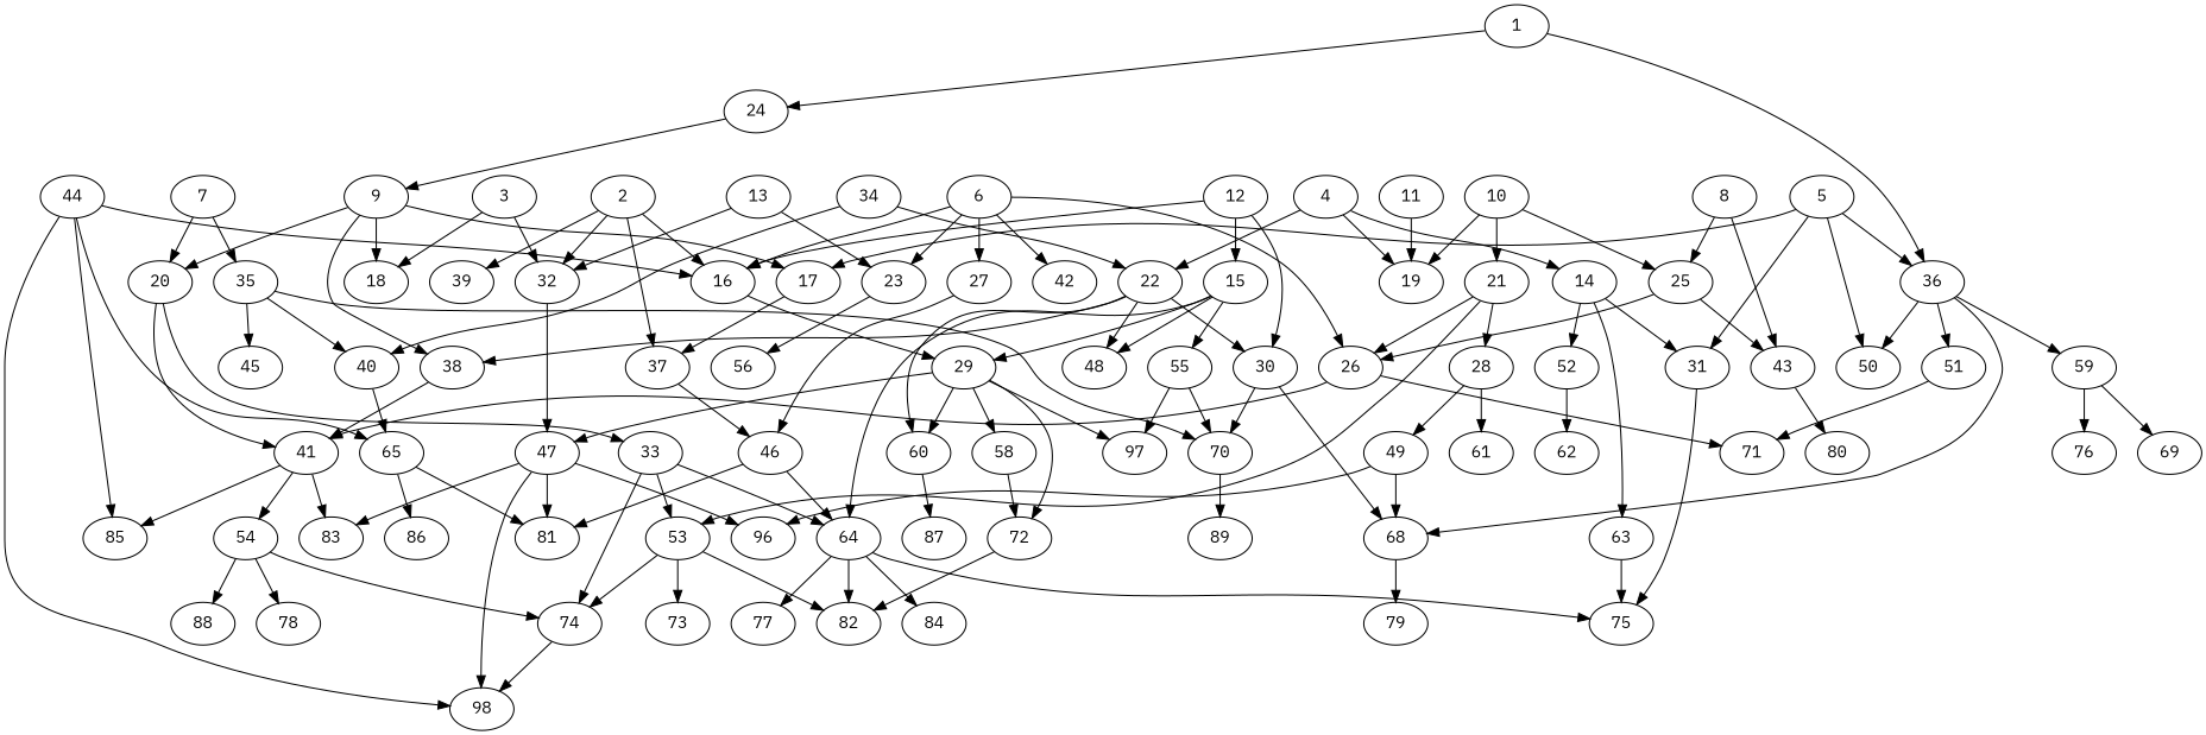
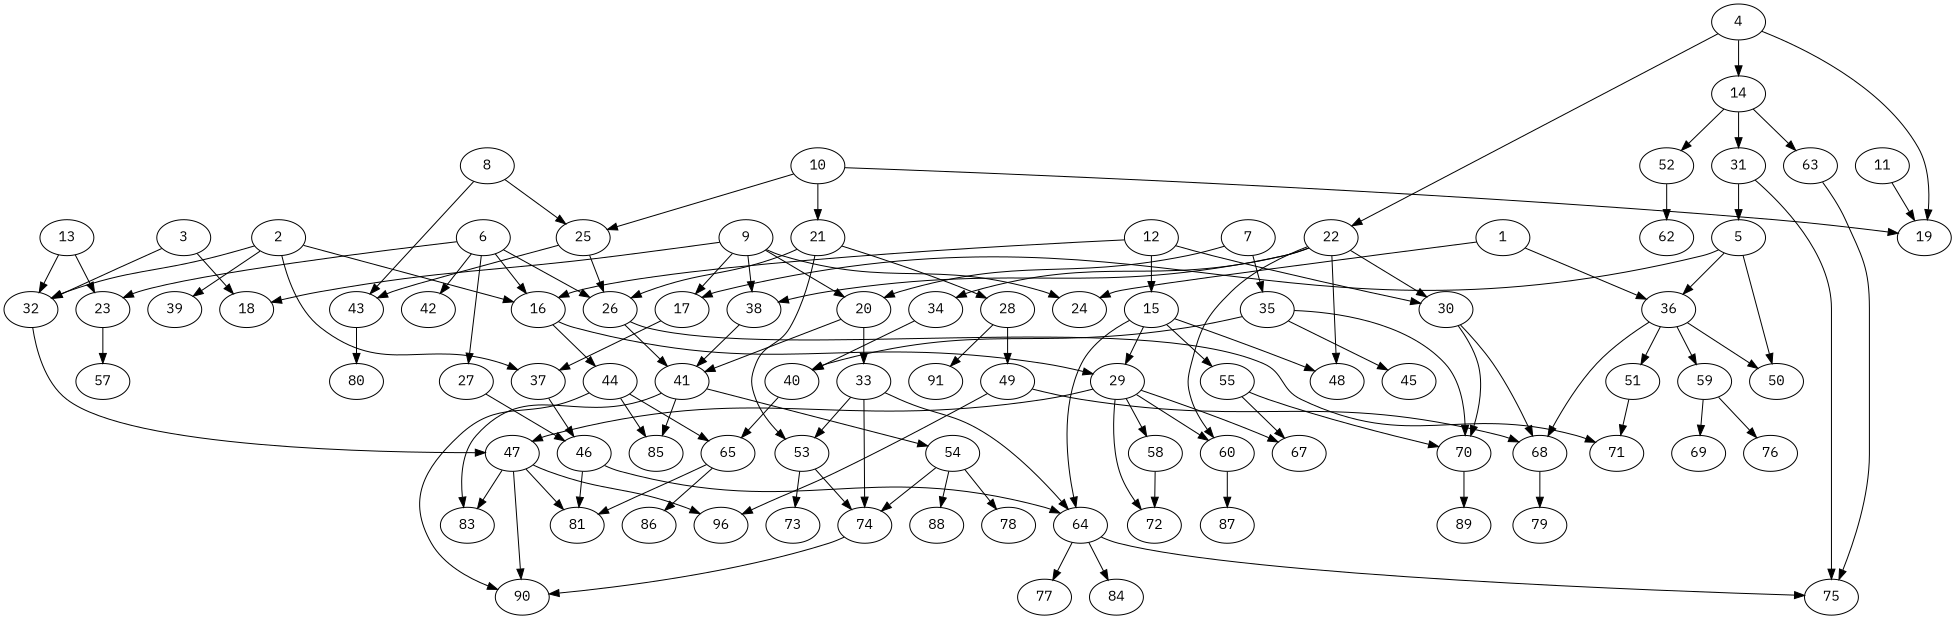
  digraph {
    fontname="IBM Plex Mono"
    node [alpha=0.18 fontname="IBM Plex Mono"]
    edge [fontname="IBM Plex Mono"]
    1 [alpha=0.19]
    24 [alpha=0.09]
    36 [alpha=0.14]
    50 [alpha=0.14]
    68 [alpha=0.13]
    51
    59 [alpha=0.05]
    79 [alpha=0.12]
    71 [alpha=0.20]
    69 [alpha=0.03]
    76 [alpha=0.13]
    2 [alpha=0.03]
    16 [alpha=0.06]
    32
    37 [alpha=0.17]
    39 [alpha=0.06]
    29
    44 [alpha=0.04]
    47
    46 [alpha=0.17]
    60 [alpha=0.11]
    58 [alpha=0.03]
-   67 [alpha=0.11 label=97]
+   67 [alpha=0.11]
    72 [alpha=0.05]
    65 [alpha=0.02]
    85 [alpha=0.03]
-   90 [alpha=0.17 label=98]
+   90 [alpha=0.17]
    83 [alpha=0.19]
    81 [alpha=0.10]
    n30 [alpha=0.15 label=96]
    64 [alpha=0.13]
    3 [alpha=0.04]
    18 [alpha=0.02]
    14 [alpha=0.20]
    4
    19 [alpha=0.08]
    22 [alpha=0.05]
    31 [alpha=0.16]
    52 [alpha=0.17]
    63 [alpha=0.10]
    38 [alpha=0.01]
    30 [alpha=0.12]
    48 [alpha=0.05]
    34 [alpha=0.11]
    75 [alpha=0.04]
    62 [alpha=0.13]
    41 [alpha=0.16]
    70 [alpha=0.06]
    40 [alpha=0.09]
    87
    5 [alpha=0.17]
    17
    55 [alpha=0.05]
    6 [alpha=0.17]
    23 [alpha=0.12]
    26 [alpha=0.14]
    27 [alpha=0.15]
    42 [alpha=0.03]
-   56 [alpha=0.19]
+   56 [alpha=0.19 label=57]
    54
    20 [alpha=0.00]
    7
    35 [alpha=0.14]
    33 [alpha=0.20]
    45 [alpha=0.07]
    53 [alpha=0.19]
    74 [alpha=0.11]
    89 [alpha=0.17]
    8 [alpha=0.03]
    25 [alpha=0.07]
    43 [alpha=0.01]
    80 [alpha=0.14]
    9 [alpha=0.11]
    10 [alpha=0.01]
    21 [alpha=0.14]
    28 [alpha=0.02]
    49 [alpha=0.17]
-   61 [alpha=0.20]
-   82 [alpha=0.11]
+   61 [alpha=0.20 label=91]
    73 [alpha=0.10]
    11 [alpha=0.14]
    12 [alpha=0.19]
    15 [alpha=0.11]
    77 [alpha=0.19]
    84 [alpha=0.07]
    13 [alpha=0.12]
    86 [alpha=0.10]
    78 [alpha=0.04]
    88 [alpha=0.04]
    1 -> 24
    1 -> 36
    36 -> 50
    36 -> 68
    36 -> 51
    36 -> 59
    68 -> 79
    51 -> 71
    59 -> 69
    59 -> 76
    2 -> 16
    2 -> 32
    2 -> 37
    2 -> 39
    16 -> 29
-   44 -> 16
+   16 -> 44
    32 -> 47
    37 -> 46
    29 -> 47
    29 -> 60
    29 -> 58
    29 -> 67
    29 -> 72
    44 -> 65
    44 -> 85
    44 -> 90
    47 -> 90
    47 -> 83
    47 -> 81
    47 -> n30
    46 -> 81
    46 -> 64
    60 -> 87
    58 -> 72
-   72 -> 82
    65 -> 81
    65 -> 86
    64 -> 75
-   64 -> 82
    64 -> 77
    64 -> 84
    3 -> 32
    3 -> 18
    14 -> 31
    14 -> 52
    14 -> 63
    4 -> 14
    4 -> 19
    4 -> 22
    22 -> 60
    22 -> 38
    22 -> 30
    22 -> 48
-   34 -> 22
+   22 -> 34
    31 -> 75
    52 -> 62
    63 -> 75
    38 -> 41
    30 -> 68
    30 -> 70
    34 -> 40
    41 -> 85
    41 -> 83
    41 -> 54
    70 -> 89
    40 -> 65
    5 -> 36
    5 -> 50
-   5 -> 31
+   31 -> 5
    5 -> 17
    17 -> 37
    55 -> 67
    55 -> 70
    6 -> 16
    6 -> 23
    6 -> 26
    6 -> 27
    6 -> 42
    23 -> 56
    26 -> 71
    26 -> 41
    27 -> 46
    54 -> 74
    54 -> 78
    54 -> 88
    20 -> 41
    20 -> 33
    7 -> 20
    7 -> 35
    35 -> 70
    35 -> 40
    35 -> 45
    33 -> 64
    33 -> 53
    33 -> 74
    53 -> 74
-   53 -> 82
    53 -> 73
    74 -> 90
    8 -> 25
    8 -> 43
    25 -> 26
    25 -> 43
    43 -> 80
-   24 -> 9
+   9 -> 24
    9 -> 18
    9 -> 38
    9 -> 17
    9 -> 20
    10 -> 19
    10 -> 25
    10 -> 21
    21 -> 26
    21 -> 53
    21 -> 28
    28 -> 49
    28 -> 61
    49 -> 68
    49 -> n30
    11 -> 19
    12 -> 16
    12 -> 30
    12 -> 15
    15 -> 29
    15 -> 64
    15 -> 48
    15 -> 55
    13 -> 32
    13 -> 23
  }
